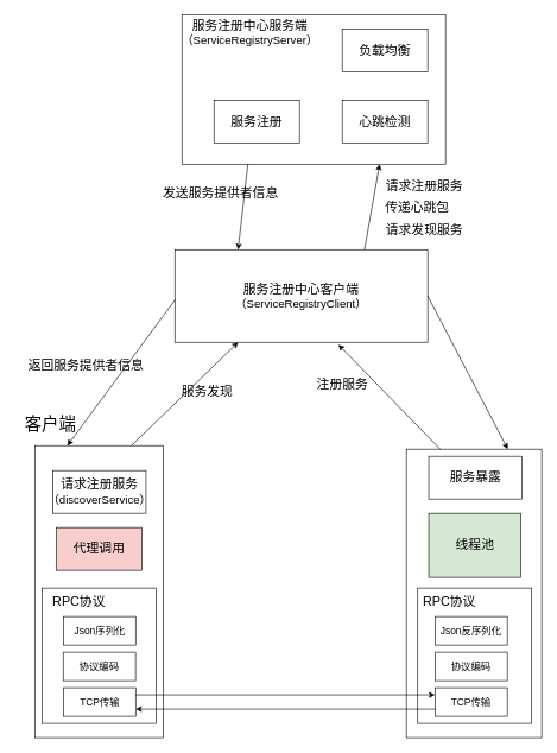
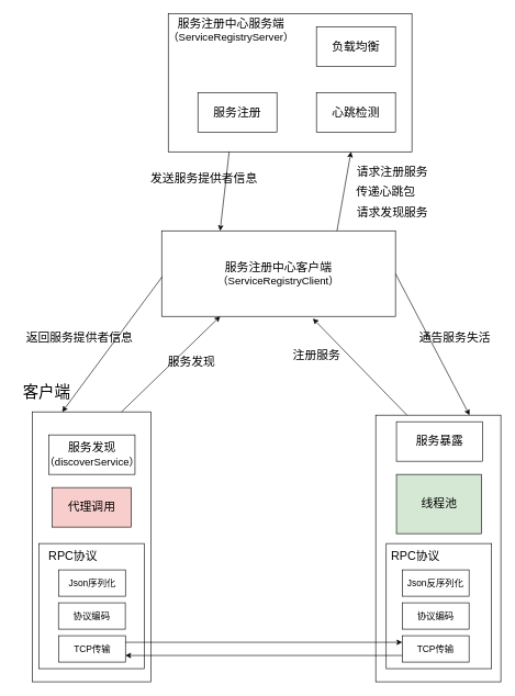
  <mxCell id="0" />
  <mxCell id="1" parent="0" />
  <mxCell id="2" value="" style="rounded=0;whiteSpace=wrap;html=1;" vertex="1" parent="1"><mxGeometry x="255" y="20" width="370" height="210" as="geometry" /></mxCell>
  <mxCell id="3" value="&lt;font style=&quot;font-size: 18px;&quot;&gt;服务注册中心客户端&lt;/font&gt;&lt;div&gt;&lt;font size=&quot;3&quot;&gt;（ServiceRegistryClient）&lt;/font&gt;&lt;/div&gt;" style="rounded=0;whiteSpace=wrap;html=1;" vertex="1" parent="1"><mxGeometry x="245" y="350" width="355" height="130" as="geometry" /></mxCell>
  <mxCell id="4" value="" style="rounded=0;whiteSpace=wrap;html=1;" vertex="1" parent="1"><mxGeometry x="49" y="625" width="180" height="410" as="geometry" /></mxCell>
- <mxCell id="5" value="&lt;font style=&quot;font-size: 18px;&quot;&gt;请求注册服务&lt;/font&gt;&lt;div&gt;&lt;font size=&quot;3&quot;&gt;（discoverService）&lt;/font&gt;&lt;/div&gt;" style="rounded=0;whiteSpace=wrap;html=1;" vertex="1" parent="1"><mxGeometry x="73.5" y="660" width="131" height="60" as="geometry" /></mxCell>
+ <mxCell id="5" value="&lt;font style=&quot;font-size: 18px;&quot;&gt;服务发现&lt;/font&gt;&lt;div&gt;&lt;font size=&quot;3&quot;&gt;（discoverService）&lt;/font&gt;&lt;/div&gt;" style="rounded=0;whiteSpace=wrap;html=1;" vertex="1" parent="1"><mxGeometry x="73.5" y="660" width="131" height="60" as="geometry" /></mxCell>
  <mxCell id="6" value="&lt;font style=&quot;font-size: 24px;&quot;&gt;客户端&lt;/font&gt;" style="text;html=1;align=center;verticalAlign=middle;resizable=0;points=[];autosize=1;strokeColor=none;fillColor=none;" vertex="1" parent="1"><mxGeometry x="20" y="575" width="100" height="40" as="geometry" /></mxCell>
  <mxCell id="7" value="" style="rounded=0;whiteSpace=wrap;html=1;" vertex="1" parent="1"><mxGeometry x="570" y="630" width="190" height="405" as="geometry" /></mxCell>
  <mxCell id="8" value="&lt;font style=&quot;font-size: 18px;&quot;&gt;负载均衡&lt;/font&gt;" style="rounded=0;whiteSpace=wrap;html=1;" vertex="1" parent="1"><mxGeometry x="480" y="40" width="120" height="60" as="geometry" /></mxCell>
  <mxCell id="9" value="&lt;span style=&quot;text-wrap: wrap;&quot;&gt;&lt;font style=&quot;font-size: 18px;&quot;&gt;服务注册中心服务端&lt;/font&gt;&lt;/span&gt;&lt;div style=&quot;text-wrap: wrap;&quot;&gt;&lt;font size=&quot;3&quot;&gt;（ServiceRegistryServer）&lt;/font&gt;&lt;/div&gt;" style="text;html=1;align=center;verticalAlign=middle;resizable=0;points=[];autosize=1;strokeColor=none;fillColor=none;" vertex="1" parent="1"><mxGeometry x="245" y="20" width="210" height="50" as="geometry" /></mxCell>
  <mxCell id="10" value="&lt;font style=&quot;font-size: 18px;&quot;&gt;心跳检测&lt;/font&gt;" style="rounded=0;whiteSpace=wrap;html=1;" vertex="1" parent="1"><mxGeometry x="480" y="140" width="120" height="60" as="geometry" /></mxCell>
  <mxCell id="11" value="" style="rounded=0;whiteSpace=wrap;html=1;" vertex="1" parent="1"><mxGeometry x="59" y="825" width="160" height="190" as="geometry" /></mxCell>
  <mxCell id="12" value="&lt;font style=&quot;font-size: 18px;&quot;&gt;RPC协议&lt;/font&gt;" style="text;html=1;align=center;verticalAlign=middle;resizable=0;points=[];autosize=1;strokeColor=none;fillColor=none;" vertex="1" parent="1"><mxGeometry x="60" y="825" width="100" height="40" as="geometry" /></mxCell>
  <mxCell id="13" value="&lt;font style=&quot;font-size: 14px;&quot;&gt;Json序列化&lt;/font&gt;" style="rounded=0;whiteSpace=wrap;html=1;" vertex="1" parent="1"><mxGeometry x="88.5" y="865" width="101.5" height="40" as="geometry" /></mxCell>
  <mxCell id="14" value="&lt;font style=&quot;font-size: 14px;&quot;&gt;协议编码&lt;/font&gt;" style="rounded=0;whiteSpace=wrap;html=1;" vertex="1" parent="1"><mxGeometry x="88.25" y="915" width="101.5" height="40" as="geometry" /></mxCell>
  <mxCell id="15" value="&lt;font style=&quot;font-size: 14px;&quot;&gt;TCP传输&lt;/font&gt;" style="rounded=0;whiteSpace=wrap;html=1;" vertex="1" parent="1"><mxGeometry x="88.5" y="965" width="101.5" height="40" as="geometry" /></mxCell>
  <mxCell id="16" value="" style="rounded=0;whiteSpace=wrap;html=1;" vertex="1" parent="1"><mxGeometry x="586" y="825" width="160" height="190" as="geometry" /></mxCell>
  <mxCell id="17" value="&lt;font style=&quot;font-size: 18px;&quot;&gt;RPC协议&lt;/font&gt;" style="text;html=1;align=center;verticalAlign=middle;resizable=0;points=[];autosize=1;strokeColor=none;fillColor=none;" vertex="1" parent="1"><mxGeometry x="580" y="825" width="100" height="40" as="geometry" /></mxCell>
  <mxCell id="18" value="&lt;font style=&quot;font-size: 14px;&quot;&gt;Json反序列化&lt;/font&gt;" style="rounded=0;whiteSpace=wrap;html=1;" vertex="1" parent="1"><mxGeometry x="610.25" y="865" width="101.5" height="40" as="geometry" /></mxCell>
  <mxCell id="19" value="&lt;font style=&quot;font-size: 14px;&quot;&gt;协议编码&lt;/font&gt;" style="rounded=0;whiteSpace=wrap;html=1;" vertex="1" parent="1"><mxGeometry x="610.25" y="915" width="101.5" height="40" as="geometry" /></mxCell>
  <mxCell id="20" value="&lt;font style=&quot;font-size: 14px;&quot;&gt;TCP传输&lt;/font&gt;" style="rounded=0;whiteSpace=wrap;html=1;" vertex="1" parent="1"><mxGeometry x="610.25" y="965" width="101.5" height="40" as="geometry" /></mxCell>
  <mxCell id="21" value="" style="endArrow=classic;html=1;rounded=0;entryX=0;entryY=0.25;entryDx=0;entryDy=0;exitX=1;exitY=0.25;exitDx=0;exitDy=0;" edge="1" parent="1" source="15" target="20"><mxGeometry width="50" height="50" relative="1" as="geometry"><mxPoint x="460" y="860" as="sourcePoint" /><mxPoint x="510" y="810" as="targetPoint" /></mxGeometry></mxCell>
  <mxCell id="22" value="" style="endArrow=classic;html=1;rounded=0;entryX=1;entryY=0.75;entryDx=0;entryDy=0;exitX=0;exitY=0.75;exitDx=0;exitDy=0;" edge="1" parent="1" source="20" target="15"><mxGeometry width="50" height="50" relative="1" as="geometry"><mxPoint x="460" y="860" as="sourcePoint" /><mxPoint x="510" y="810" as="targetPoint" /></mxGeometry></mxCell>
  <mxCell id="23" value="&lt;font style=&quot;font-size: 18px;&quot;&gt;线程池&lt;/font&gt;" style="rounded=0;whiteSpace=wrap;html=1;fillColor=#d5e8d4;" vertex="1" parent="1"><mxGeometry x="601.5" y="720" width="129" height="90" as="geometry" /></mxCell>
  <mxCell id="24" value="" style="endArrow=classic;html=1;rounded=0;entryX=0.25;entryY=1;entryDx=0;entryDy=0;exitX=0.75;exitY=0;exitDx=0;exitDy=0;" edge="1" parent="1" source="4" target="3"><mxGeometry width="50" height="50" relative="1" as="geometry"><mxPoint x="180" y="670" as="sourcePoint" /><mxPoint x="230" y="620" as="targetPoint" /></mxGeometry></mxCell>
  <mxCell id="25" value="" style="endArrow=classic;html=1;rounded=0;entryX=0.25;entryY=0;entryDx=0;entryDy=0;exitX=0.003;exitY=0.534;exitDx=0;exitDy=0;exitPerimeter=0;" edge="1" parent="1" source="3" target="4"><mxGeometry width="50" height="50" relative="1" as="geometry"><mxPoint x="460" y="730" as="sourcePoint" /><mxPoint x="510" y="680" as="targetPoint" /></mxGeometry></mxCell>
  <mxCell id="26" value="" style="endArrow=classic;html=1;rounded=0;entryX=0.647;entryY=1.025;entryDx=0;entryDy=0;entryPerimeter=0;exitX=0.25;exitY=0;exitDx=0;exitDy=0;" edge="1" parent="1" source="7" target="3"><mxGeometry width="50" height="50" relative="1" as="geometry"><mxPoint x="460" y="730" as="sourcePoint" /><mxPoint x="510" y="680" as="targetPoint" /></mxGeometry></mxCell>
  <mxCell id="27" value="" style="endArrow=classic;html=1;rounded=0;entryX=0.75;entryY=0;entryDx=0;entryDy=0;exitX=1;exitY=0.5;exitDx=0;exitDy=0;" edge="1" parent="1" source="3" target="7"><mxGeometry width="50" height="50" relative="1" as="geometry"><mxPoint x="460" y="730" as="sourcePoint" /><mxPoint x="510" y="680" as="targetPoint" /></mxGeometry></mxCell>
  <mxCell id="28" value="" style="endArrow=classic;html=1;rounded=0;entryX=0.75;entryY=1;entryDx=0;entryDy=0;exitX=0.75;exitY=0;exitDx=0;exitDy=0;" edge="1" parent="1" source="3" target="2"><mxGeometry width="50" height="50" relative="1" as="geometry"><mxPoint x="460" y="330" as="sourcePoint" /><mxPoint x="510" y="280" as="targetPoint" /></mxGeometry></mxCell>
  <mxCell id="29" value="" style="endArrow=classic;html=1;rounded=0;exitX=0.25;exitY=1;exitDx=0;exitDy=0;entryX=0.25;entryY=0;entryDx=0;entryDy=0;" edge="1" parent="1" source="2" target="3"><mxGeometry width="50" height="50" relative="1" as="geometry"><mxPoint x="540" y="360" as="sourcePoint" /><mxPoint x="348" y="360" as="targetPoint" /></mxGeometry></mxCell>
  <mxCell id="30" value="&lt;font style=&quot;font-size: 18px;&quot;&gt;服务注册&lt;/font&gt;" style="rounded=0;whiteSpace=wrap;html=1;" vertex="1" parent="1"><mxGeometry x="300" y="140" width="120" height="60" as="geometry" /></mxCell>
  <mxCell id="31" value="&lt;span style=&quot;font-size: 18px;&quot;&gt;服务暴露&lt;/span&gt;" style="rounded=0;whiteSpace=wrap;html=1;" vertex="1" parent="1"><mxGeometry x="601.5" y="640" width="131" height="60" as="geometry" /></mxCell>
  <mxCell id="32" value="&lt;font style=&quot;font-size: 18px;&quot;&gt;代理调用&lt;/font&gt;" style="rounded=0;whiteSpace=wrap;html=1;fillColor=#f8cecc;" vertex="1" parent="1"><mxGeometry x="79" y="740" width="120" height="60" as="geometry" /></mxCell>
  <mxCell id="33" value="&lt;font style=&quot;font-size: 18px;&quot;&gt;注册服务&lt;/font&gt;" style="text;html=1;align=center;verticalAlign=middle;resizable=0;points=[];autosize=1;strokeColor=none;fillColor=none;" vertex="1" parent="1"><mxGeometry x="430" y="520" width="100" height="40" as="geometry" /></mxCell>
  <mxCell id="34" value="&lt;font style=&quot;font-size: 18px;&quot;&gt;请求注册服务&lt;/font&gt;" style="text;html=1;align=center;verticalAlign=middle;resizable=0;points=[];autosize=1;strokeColor=none;fillColor=none;" vertex="1" parent="1"><mxGeometry x="530" y="240" width="130" height="40" as="geometry" /></mxCell>
  <mxCell id="35" value="&lt;font style=&quot;font-size: 18px;&quot;&gt;传递心跳包&lt;/font&gt;" style="text;html=1;align=center;verticalAlign=middle;resizable=0;points=[];autosize=1;strokeColor=none;fillColor=none;" vertex="1" parent="1"><mxGeometry x="530" y="270" width="110" height="40" as="geometry" /></mxCell>
  <mxCell id="36" value="&lt;font style=&quot;font-size: 18px;&quot;&gt;发送服务提供者信息&lt;/font&gt;" style="text;html=1;align=center;verticalAlign=middle;resizable=0;points=[];autosize=1;strokeColor=none;fillColor=none;" vertex="1" parent="1"><mxGeometry x="214" y="250" width="190" height="40" as="geometry" /></mxCell>
  <mxCell id="37" value="&lt;font style=&quot;font-size: 18px;&quot;&gt;服务发现&lt;/font&gt;" style="text;html=1;align=center;verticalAlign=middle;resizable=0;points=[];autosize=1;strokeColor=none;fillColor=none;" vertex="1" parent="1"><mxGeometry x="240" y="530" width="100" height="40" as="geometry" /></mxCell>
  <mxCell id="38" value="&lt;font style=&quot;font-size: 18px;&quot;&gt;请求发现服务&lt;/font&gt;" style="text;html=1;align=center;verticalAlign=middle;resizable=0;points=[];autosize=1;strokeColor=none;fillColor=none;" vertex="1" parent="1"><mxGeometry x="530" y="303" width="130" height="40" as="geometry" /></mxCell>
  <mxCell id="39" value="&lt;font style=&quot;font-size: 18px;&quot;&gt;返回服务提供者信息&lt;/font&gt;" style="text;html=1;align=center;verticalAlign=middle;resizable=0;points=[];autosize=1;strokeColor=none;fillColor=none;" vertex="1" parent="1"><mxGeometry x="25" y="493" width="190" height="40" as="geometry" /></mxCell>
+ <mxCell id="40" value="&lt;font style=&quot;font-size: 18px;&quot;&gt;通告服务失活&lt;/font&gt;" style="text;html=1;align=center;verticalAlign=middle;resizable=0;points=[];autosize=1;strokeColor=none;fillColor=none;" vertex="1" parent="1"><mxGeometry x="625" y="493" width="130" height="40" as="geometry" /></mxCell>
